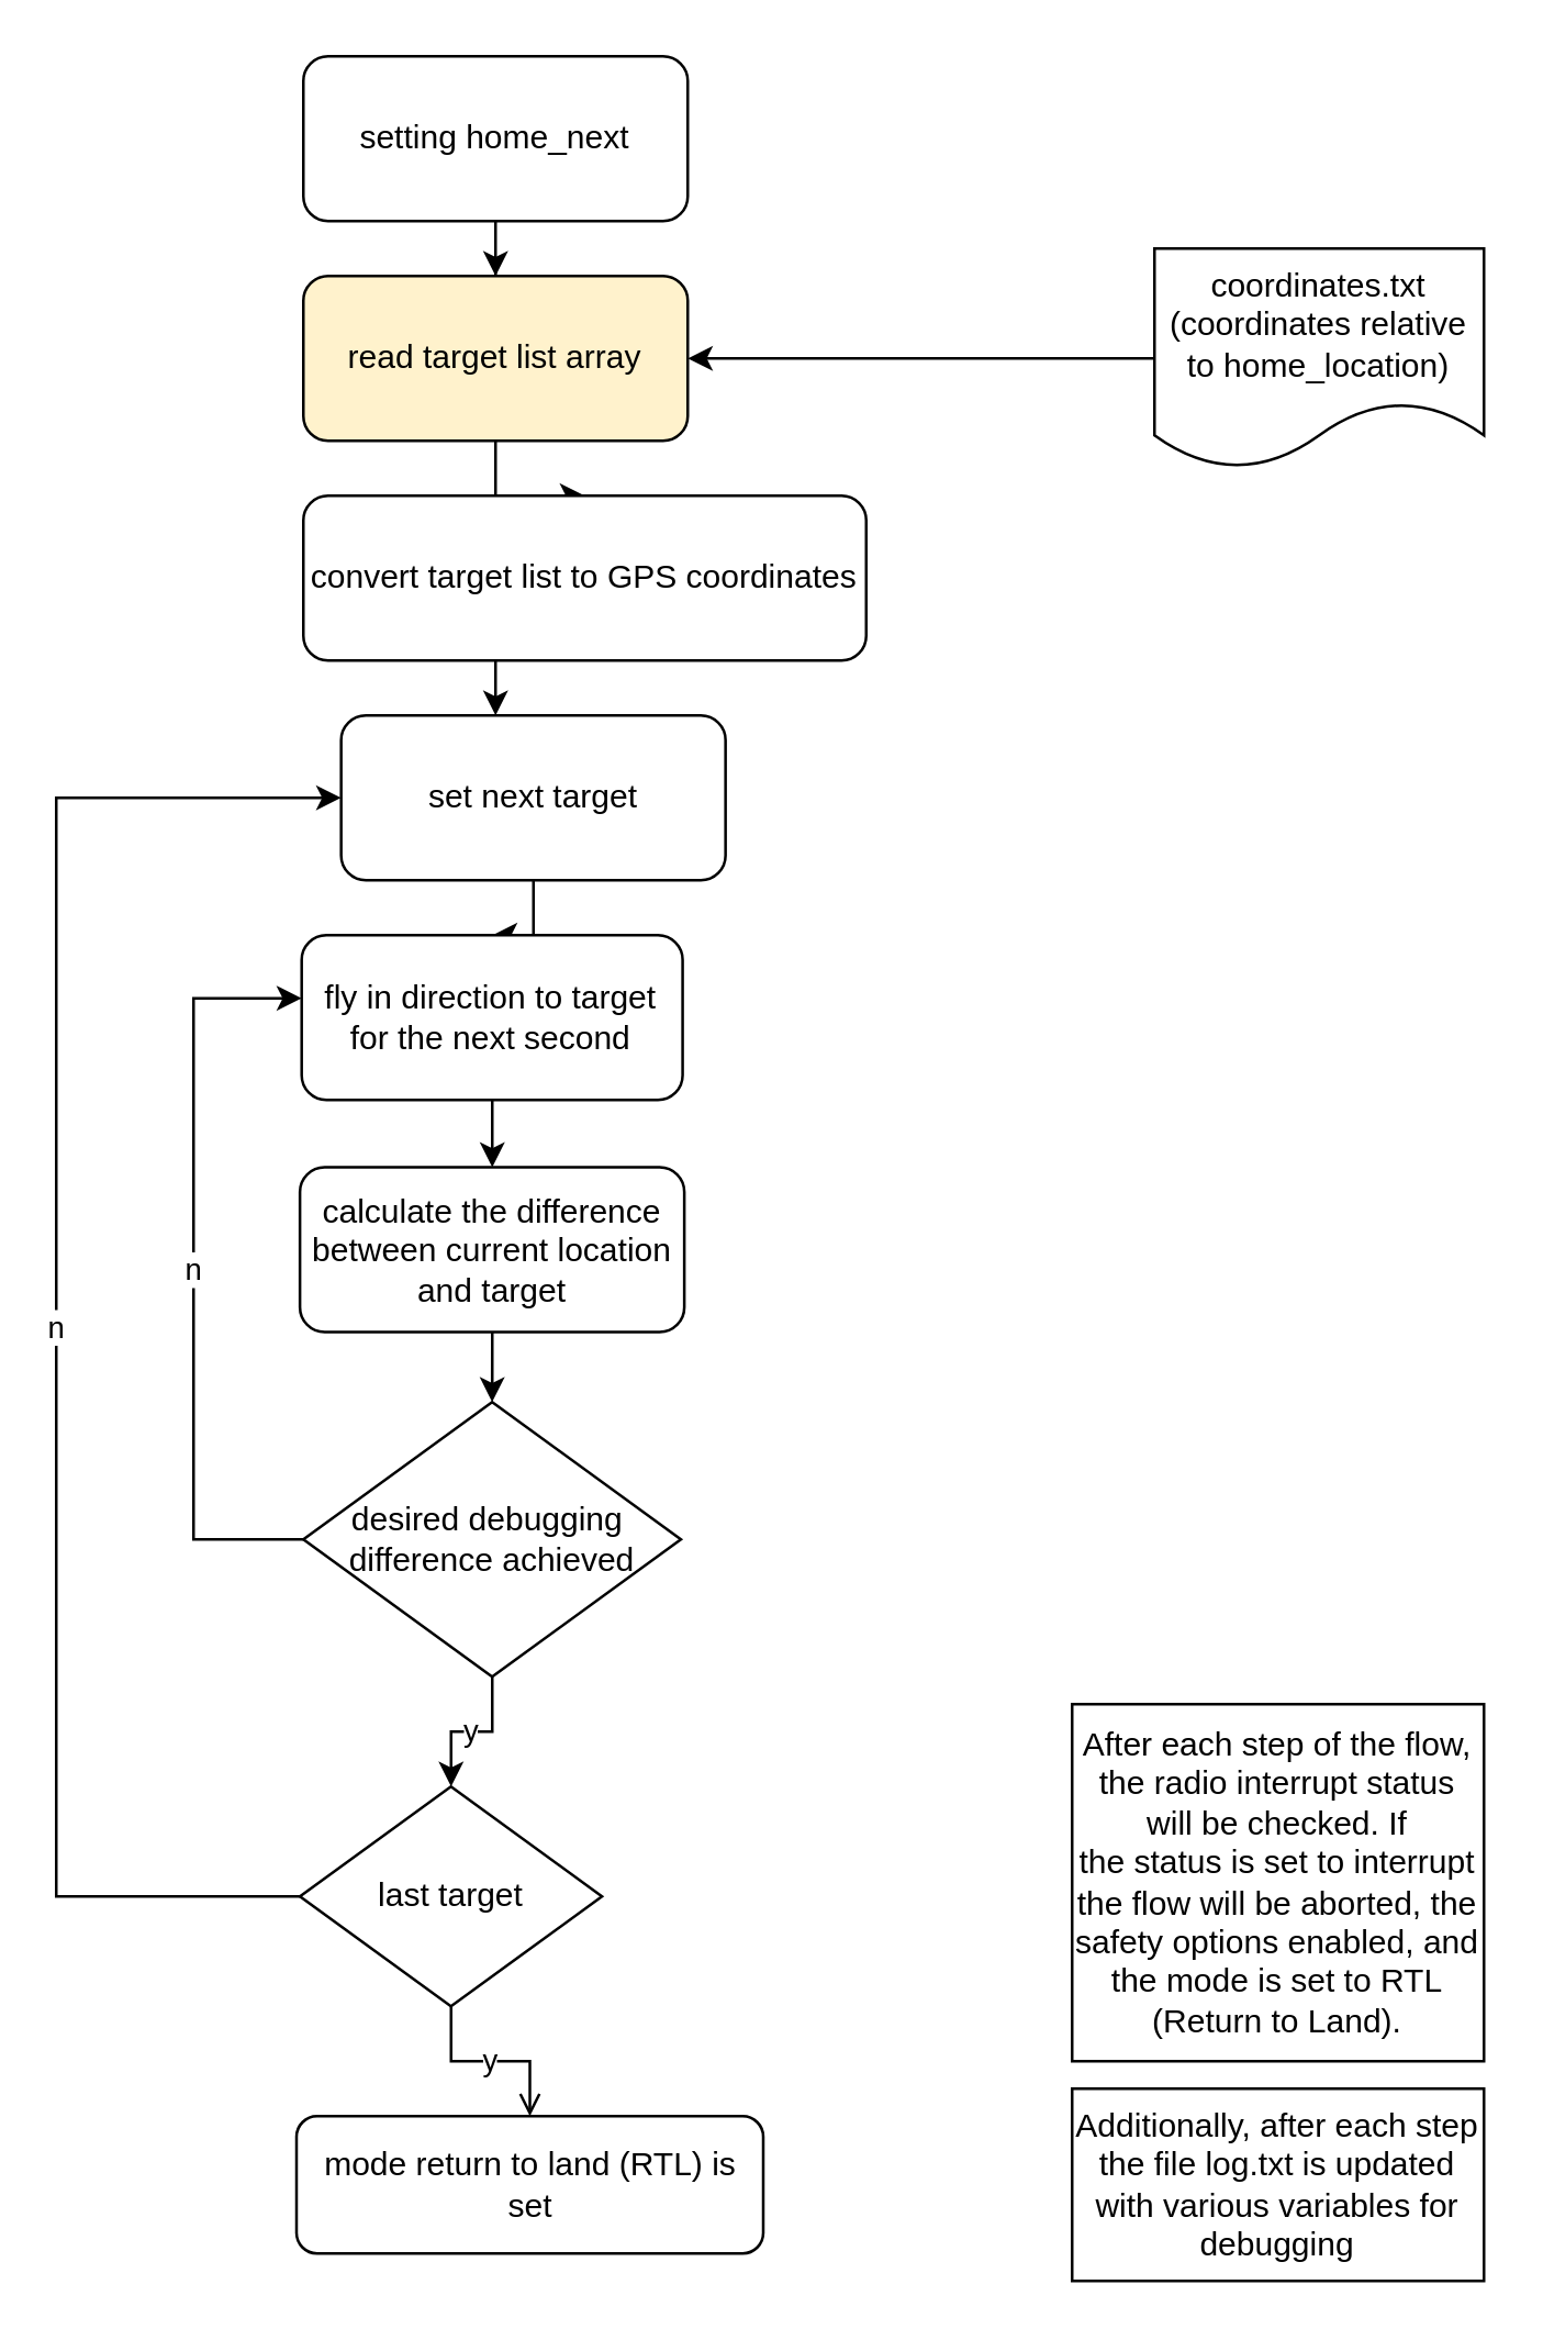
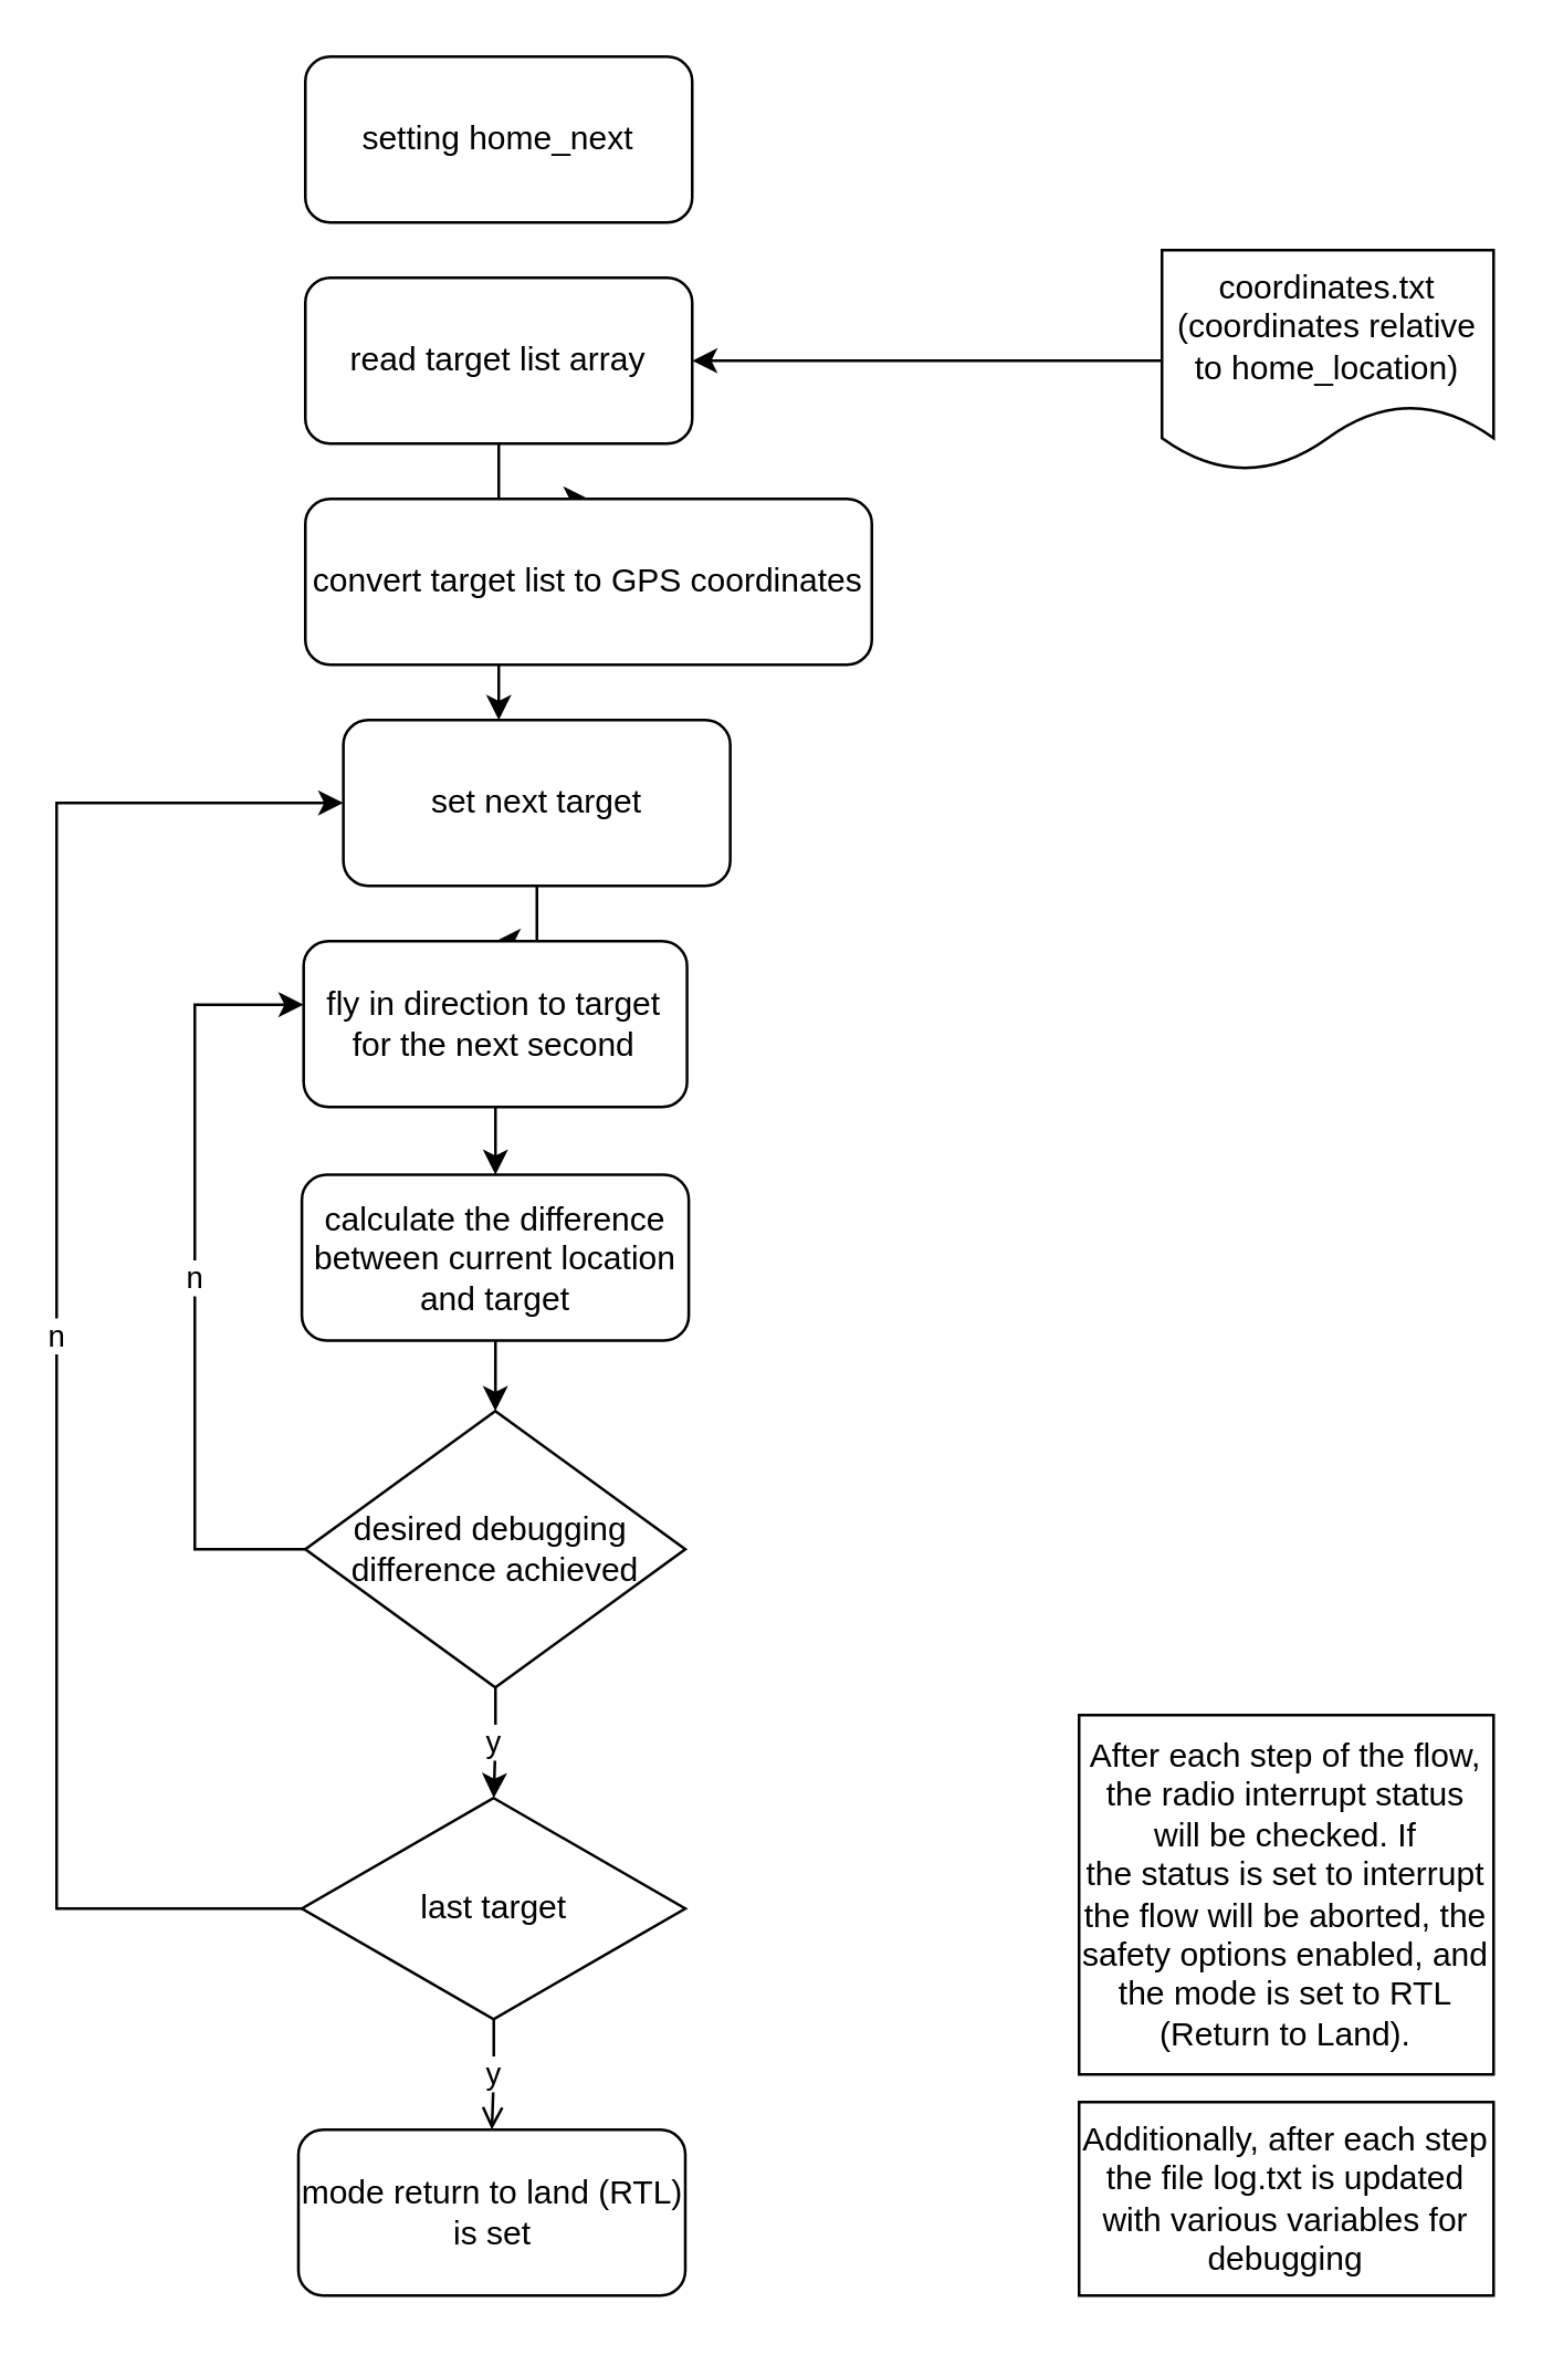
  <mxCell id="0" />
  <mxCell id="1" parent="0" />
- <mxCell id="2" value="" style="edgeStyle=orthogonalEdgeStyle;rounded=0;orthogonalLoop=1;jettySize=auto;html=1;" edge="1" parent="1" source="3" target="5"><mxGeometry relative="1" as="geometry" /></mxCell>
  <mxCell id="3" value="&lt;div&gt;setting home_next&lt;br&gt;&lt;/div&gt;" style="rounded=1;whiteSpace=wrap;html=1;" vertex="1" parent="1"><mxGeometry x="110" y="20" width="140" height="60" as="geometry" /></mxCell>
  <mxCell id="4" value="" style="edgeStyle=orthogonalEdgeStyle;rounded=0;orthogonalLoop=1;jettySize=auto;html=1;" edge="1" parent="1" source="5" target="9"><mxGeometry relative="1" as="geometry" /></mxCell>
- <mxCell id="5" value="read target list array" style="whiteSpace=wrap;html=1;rounded=1;fillColor=#fff2cc;" vertex="1" parent="1"><mxGeometry x="110" y="100" width="140" height="60" as="geometry" /></mxCell>
+ <mxCell id="5" value="read target list array" style="whiteSpace=wrap;html=1;rounded=1;" vertex="1" parent="1"><mxGeometry x="110" y="100" width="140" height="60" as="geometry" /></mxCell>
  <mxCell id="6" style="edgeStyle=orthogonalEdgeStyle;rounded=0;orthogonalLoop=1;jettySize=auto;html=1;entryX=1;entryY=0.5;entryDx=0;entryDy=0;" edge="1" parent="1" source="7" target="5"><mxGeometry relative="1" as="geometry" /></mxCell>
  <mxCell id="7" value="&lt;div&gt;coordinates.txt&lt;/div&gt;&lt;div&gt;(coordinates relative to home_location)&lt;br&gt;&lt;/div&gt;" style="shape=document;whiteSpace=wrap;html=1;boundedLbl=1;" vertex="1" parent="1"><mxGeometry x="420" y="90" width="120" height="80" as="geometry" /></mxCell>
  <mxCell id="8" value="" style="edgeStyle=orthogonalEdgeStyle;rounded=0;orthogonalLoop=1;jettySize=auto;html=1;" edge="1" parent="1" source="9" target="11"><mxGeometry relative="1" as="geometry"><Array as="points"><mxPoint x="180" y="250" /><mxPoint x="180" y="250" /></Array></mxGeometry></mxCell>
  <mxCell id="9" value="convert target list to GPS coordinates" style="rounded=1;whiteSpace=wrap;html=1;" vertex="1" parent="1"><mxGeometry x="110" y="180" width="205" height="60" as="geometry" /></mxCell>
  <mxCell id="10" value="" style="edgeStyle=orthogonalEdgeStyle;rounded=0;orthogonalLoop=1;jettySize=auto;html=1;" edge="1" parent="1" source="11" target="13"><mxGeometry relative="1" as="geometry" /></mxCell>
  <mxCell id="11" value="set next target" style="whiteSpace=wrap;html=1;rounded=1;" vertex="1" parent="1"><mxGeometry x="123.76" y="260" width="140" height="60" as="geometry" /></mxCell>
  <mxCell id="12" value="" style="edgeStyle=orthogonalEdgeStyle;rounded=0;orthogonalLoop=1;jettySize=auto;html=1;" edge="1" parent="1" source="13" target="15"><mxGeometry relative="1" as="geometry" /></mxCell>
  <mxCell id="13" value="fly in direction to target for the next second" style="whiteSpace=wrap;html=1;rounded=1;" vertex="1" parent="1"><mxGeometry x="109.38" y="340" width="138.75" height="60" as="geometry" /></mxCell>
  <mxCell id="14" style="edgeStyle=orthogonalEdgeStyle;rounded=0;orthogonalLoop=1;jettySize=auto;html=1;entryX=0.5;entryY=0;entryDx=0;entryDy=0;" edge="1" parent="1" source="15" target="17"><mxGeometry relative="1" as="geometry" /></mxCell>
  <mxCell id="15" value="calculate the difference between current location and target" style="whiteSpace=wrap;html=1;rounded=1;" vertex="1" parent="1"><mxGeometry x="108.75" y="424.5" width="140" height="60" as="geometry" /></mxCell>
  <mxCell id="16" value="y" style="edgeStyle=orthogonalEdgeStyle;rounded=0;orthogonalLoop=1;jettySize=auto;html=1;" edge="1" parent="1" source="17" target="20"><mxGeometry x="0.015" relative="1" as="geometry"><mxPoint as="offset" /></mxGeometry></mxCell>
  <mxCell id="17" value="&lt;div&gt;desired debugging&amp;nbsp;&lt;/div&gt;&lt;div&gt;difference achieved&lt;/div&gt;" style="rhombus;whiteSpace=wrap;html=1;" vertex="1" parent="1"><mxGeometry x="110" y="510" width="137.5" height="100" as="geometry" /></mxCell>
  <mxCell id="18" value="n" style="edgeStyle=orthogonalEdgeStyle;rounded=0;orthogonalLoop=1;jettySize=auto;html=1;entryX=0;entryY=0.5;entryDx=0;entryDy=0;exitX=0;exitY=0.5;exitDx=0;exitDy=0;" edge="1" parent="1" source="20" target="11"><mxGeometry relative="1" as="geometry"><Array as="points"><mxPoint x="20" y="690" /><mxPoint x="20" y="290" /></Array></mxGeometry></mxCell>
  <mxCell id="19" value="y" style="edgeStyle=orthogonalEdgeStyle;rounded=0;orthogonalLoop=1;jettySize=auto;html=1;endArrow=open;" edge="1" parent="1" source="20" target="22"><mxGeometry relative="1" as="geometry" /></mxCell>
- <mxCell id="20" value="last target" style="rhombus;whiteSpace=wrap;html=1;" vertex="1" parent="1"><mxGeometry x="108.75" y="650" width="110" height="80" as="geometry" /></mxCell>
+ <mxCell id="20" value="last target" style="rhombus;whiteSpace=wrap;html=1;" vertex="1" parent="1"><mxGeometry x="108.75" y="650" width="138.75" height="80" as="geometry" /></mxCell>
  <mxCell id="21" value="n" style="edgeStyle=orthogonalEdgeStyle;rounded=0;orthogonalLoop=1;jettySize=auto;html=1;entryX=0;entryY=0.383;entryDx=0;entryDy=0;entryPerimeter=0;exitX=0;exitY=0.5;exitDx=0;exitDy=0;" edge="1" parent="1" source="17" target="13"><mxGeometry relative="1" as="geometry"><Array as="points"><mxPoint x="70" y="560" /><mxPoint x="70" y="363" /></Array></mxGeometry></mxCell>
- <mxCell id="22" value="mode return to land (RTL) is set" style="rounded=1;whiteSpace=wrap;html=1;" vertex="1" parent="1"><mxGeometry x="107.5" y="770" width="170" height="50" as="geometry" /></mxCell>
+ <mxCell id="22" value="mode return to land (RTL) is set" style="rounded=1;whiteSpace=wrap;html=1;" vertex="1" parent="1"><mxGeometry x="107.5" y="770" width="140" height="60" as="geometry" /></mxCell>
  <mxCell id="23" value="Additionally, after each step the file log.txt is updated with various variables for debugging " style="rounded=0;whiteSpace=wrap;html=1;" vertex="1" parent="1"><mxGeometry x="390" y="760" width="150" height="70" as="geometry" /></mxCell>
  <mxCell id="24" value="After each step of the flow, the radio interrupt status will be checked. If&lt;br&gt; the status is set to interrupt the flow will be aborted, the &lt;br&gt;safety options enabled, and the mode is set to RTL (Return to Land). " style="rounded=0;whiteSpace=wrap;html=1;" vertex="1" parent="1"><mxGeometry x="390" y="620" width="150" height="130" as="geometry" /></mxCell>
